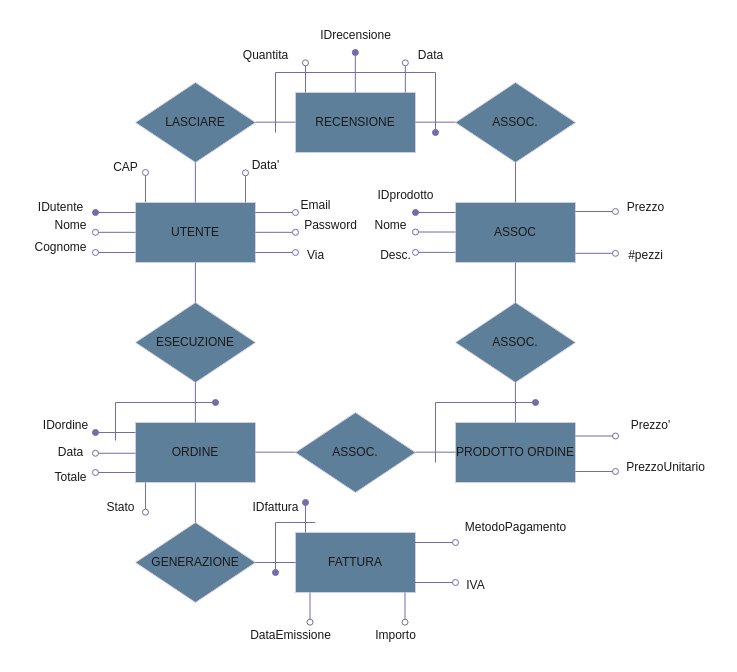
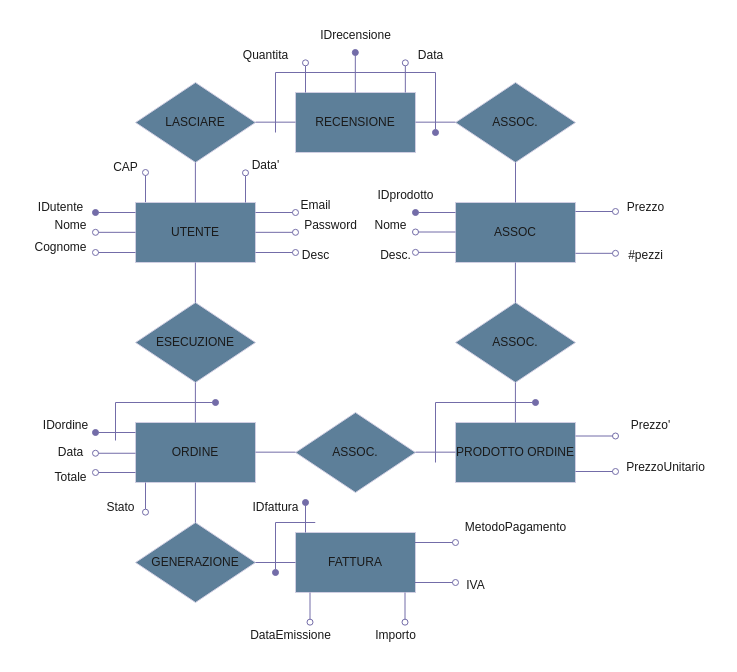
  <mxCell id="0" />
  <mxCell id="1" parent="0" />
  <mxCell id="2" value="UTENTE" style="rounded=0;whiteSpace=wrap;html=1;labelBackgroundColor=none;fillColor=#5D7F99;strokeColor=#D0CEE2;fontColor=#1A1A1A;" parent="1" vertex="1"><mxGeometry x="135" y="202" width="120" height="60" as="geometry" /></mxCell>
  <mxCell id="3" value="ASSOC" style="rounded=0;whiteSpace=wrap;html=1;labelBackgroundColor=none;fillColor=#5D7F99;strokeColor=#D0CEE2;fontColor=#1A1A1A;" parent="1" vertex="1"><mxGeometry x="455" y="202" width="120" height="60" as="geometry" /></mxCell>
  <mxCell id="4" value="PRODOTTO ORDINE" style="rounded=0;whiteSpace=wrap;html=1;labelBackgroundColor=none;fillColor=#5D7F99;strokeColor=#D0CEE2;fontColor=#1A1A1A;" parent="1" vertex="1"><mxGeometry x="455" y="422" width="120" height="60" as="geometry" /></mxCell>
  <mxCell id="5" value="RECENSIONE" style="rounded=0;whiteSpace=wrap;html=1;labelBackgroundColor=none;fillColor=#5D7F99;strokeColor=#D0CEE2;fontColor=#1A1A1A;" parent="1" vertex="1"><mxGeometry x="295" y="92" width="120" height="60" as="geometry" /></mxCell>
  <mxCell id="6" value="ORDINE" style="rounded=0;whiteSpace=wrap;html=1;labelBackgroundColor=none;fillColor=#5D7F99;strokeColor=#D0CEE2;fontColor=#1A1A1A;" parent="1" vertex="1"><mxGeometry x="135" y="422" width="120" height="60" as="geometry" /></mxCell>
  <mxCell id="7" value="FATTURA" style="rounded=0;whiteSpace=wrap;html=1;labelBackgroundColor=none;fillColor=#5D7F99;strokeColor=#D0CEE2;fontColor=#1A1A1A;" parent="1" vertex="1"><mxGeometry x="295" y="532" width="120" height="60" as="geometry" /></mxCell>
  <mxCell id="8" value="LASCIARE" style="rhombus;whiteSpace=wrap;html=1;rounded=0;labelBackgroundColor=none;fillColor=#5D7F99;strokeColor=#D0CEE2;fontColor=#1A1A1A;" parent="1" vertex="1"><mxGeometry x="135" width="120" height="80" as="geometry" y="82" /></mxCell>
  <mxCell id="9" value="ESECUZIONE" style="rhombus;whiteSpace=wrap;html=1;rounded=0;labelBackgroundColor=none;fillColor=#5D7F99;strokeColor=#D0CEE2;fontColor=#1A1A1A;" parent="1" vertex="1"><mxGeometry x="135" y="302" width="120" height="80" as="geometry" /></mxCell>
  <mxCell id="10" value="ASSOC." style="rhombus;whiteSpace=wrap;html=1;rounded=0;labelBackgroundColor=none;fillColor=#5D7F99;strokeColor=#D0CEE2;fontColor=#1A1A1A;" parent="1" vertex="1"><mxGeometry x="455" y="302" width="120" height="80" as="geometry" /></mxCell>
  <mxCell id="11" value="GENERAZIONE" style="rhombus;whiteSpace=wrap;html=1;rounded=0;labelBackgroundColor=none;fillColor=#5D7F99;strokeColor=#D0CEE2;fontColor=#1A1A1A;" parent="1" vertex="1"><mxGeometry x="135" y="522" width="120" height="80" as="geometry" /></mxCell>
  <mxCell id="12" value="ASSOC." style="rhombus;whiteSpace=wrap;html=1;rounded=0;labelBackgroundColor=none;fillColor=#5D7F99;strokeColor=#D0CEE2;fontColor=#1A1A1A;" parent="1" vertex="1"><mxGeometry x="295" y="412" width="120" height="80" as="geometry" /></mxCell>
  <mxCell id="13" value="ASSOC." style="rhombus;whiteSpace=wrap;html=1;rounded=0;labelBackgroundColor=none;fillColor=#5D7F99;strokeColor=#D0CEE2;fontColor=#1A1A1A;" parent="1" vertex="1"><mxGeometry x="455" width="120" height="80" as="geometry" y="82" /></mxCell>
  <mxCell id="14" value="" style="endArrow=none;html=1;rounded=0;exitX=0.5;exitY=0;exitDx=0;exitDy=0;labelBackgroundColor=none;strokeColor=#736CA8;fontColor=default;" edge="1" parent="1" source="3"><mxGeometry width="50" height="50" relative="1" as="geometry"><mxPoint x="465" y="212" as="sourcePoint" /><mxPoint x="515" y="162" as="targetPoint" /></mxGeometry></mxCell>
  <mxCell id="15" value="" style="endArrow=none;html=1;rounded=0;exitX=0.5;exitY=0;exitDx=0;exitDy=0;labelBackgroundColor=none;strokeColor=#736CA8;fontColor=default;" edge="1" parent="1"><mxGeometry width="50" height="50" relative="1" as="geometry"><mxPoint x="514.91" y="302" as="sourcePoint" /><mxPoint x="514.91" y="262" as="targetPoint" /></mxGeometry></mxCell>
  <mxCell id="16" value="" style="endArrow=none;html=1;rounded=0;exitX=0.5;exitY=0;exitDx=0;exitDy=0;labelBackgroundColor=none;strokeColor=#736CA8;fontColor=default;" edge="1" parent="1"><mxGeometry width="50" height="50" relative="1" as="geometry"><mxPoint x="514.91" y="422" as="sourcePoint" /><mxPoint x="514.91" y="382" as="targetPoint" /></mxGeometry></mxCell>
  <mxCell id="17" value="" style="endArrow=none;html=1;rounded=0;exitX=0.5;exitY=0;exitDx=0;exitDy=0;labelBackgroundColor=none;strokeColor=#736CA8;fontColor=default;" edge="1" parent="1"><mxGeometry width="50" height="50" relative="1" as="geometry"><mxPoint x="194.88" y="422" as="sourcePoint" /><mxPoint x="194.88" y="382" as="targetPoint" /></mxGeometry></mxCell>
  <mxCell id="18" value="" style="endArrow=none;html=1;rounded=0;exitX=0.5;exitY=0;exitDx=0;exitDy=0;labelBackgroundColor=none;strokeColor=#736CA8;fontColor=default;" edge="1" parent="1"><mxGeometry width="50" height="50" relative="1" as="geometry"><mxPoint x="194.88" y="302" as="sourcePoint" /><mxPoint x="194.88" y="262" as="targetPoint" /></mxGeometry></mxCell>
  <mxCell id="19" value="" style="endArrow=none;html=1;rounded=0;exitX=0.5;exitY=0;exitDx=0;exitDy=0;labelBackgroundColor=none;strokeColor=#736CA8;fontColor=default;" edge="1" parent="1"><mxGeometry width="50" height="50" relative="1" as="geometry"><mxPoint x="194.88" y="202" as="sourcePoint" /><mxPoint x="194.88" y="162" as="targetPoint" /></mxGeometry></mxCell>
  <mxCell id="20" value="" style="endArrow=none;html=1;rounded=0;exitX=0.5;exitY=0;exitDx=0;exitDy=0;labelBackgroundColor=none;strokeColor=#736CA8;fontColor=default;" edge="1" parent="1"><mxGeometry width="50" height="50" relative="1" as="geometry"><mxPoint x="194.92" y="522" as="sourcePoint" /><mxPoint x="194.92" y="482" as="targetPoint" /></mxGeometry></mxCell>
  <mxCell id="21" value="" style="endArrow=none;html=1;rounded=0;labelBackgroundColor=none;strokeColor=#736CA8;fontColor=default;" edge="1" parent="1" source="11"><mxGeometry width="50" height="50" relative="1" as="geometry"><mxPoint x="245" y="612" as="sourcePoint" /><mxPoint x="295" y="562" as="targetPoint" /></mxGeometry></mxCell>
  <mxCell id="22" value="" style="endArrow=none;html=1;rounded=0;labelBackgroundColor=none;strokeColor=#736CA8;fontColor=default;" edge="1" parent="1"><mxGeometry width="50" height="50" relative="1" as="geometry"><mxPoint x="255" y="451.67" as="sourcePoint" /><mxPoint x="295" y="451.67" as="targetPoint" /></mxGeometry></mxCell>
  <mxCell id="23" value="" style="endArrow=none;html=1;rounded=0;labelBackgroundColor=none;strokeColor=#736CA8;fontColor=default;" edge="1" parent="1"><mxGeometry width="50" height="50" relative="1" as="geometry"><mxPoint x="415" y="451.67" as="sourcePoint" /><mxPoint x="455" y="451.67" as="targetPoint" /></mxGeometry></mxCell>
  <mxCell id="24" value="" style="endArrow=none;html=1;rounded=0;labelBackgroundColor=none;strokeColor=#736CA8;fontColor=default;" edge="1" parent="1"><mxGeometry width="50" height="50" relative="1" as="geometry"><mxPoint x="415" y="121.67" as="sourcePoint" /><mxPoint x="455" y="121.67" as="targetPoint" /></mxGeometry></mxCell>
  <mxCell id="25" value="" style="endArrow=none;html=1;rounded=0;labelBackgroundColor=none;strokeColor=#736CA8;fontColor=default;" edge="1" parent="1"><mxGeometry width="50" height="50" relative="1" as="geometry"><mxPoint x="255" y="121.67" as="sourcePoint" /><mxPoint x="295" y="121.67" as="targetPoint" /></mxGeometry></mxCell>
  <mxCell id="26" value="" style="endArrow=none;html=1;rounded=0;startArrow=oval;startFill=1;labelBackgroundColor=none;strokeColor=#736CA8;fontColor=default;" edge="1" parent="1"><mxGeometry width="50" height="50" relative="1" as="geometry"><mxPoint x="95" y="212" as="sourcePoint" /><mxPoint x="135" y="212" as="targetPoint" /></mxGeometry></mxCell>
  <mxCell id="27" value="" style="endArrow=none;html=1;rounded=0;startArrow=oval;startFill=1;labelBackgroundColor=none;strokeColor=#736CA8;fontColor=default;" edge="1" parent="1"><mxGeometry width="50" height="50" relative="1" as="geometry"><mxPoint x="354.82" y="52" as="sourcePoint" /><mxPoint x="354.82" y="92" as="targetPoint" /></mxGeometry></mxCell>
  <mxCell id="28" value="" style="endArrow=none;html=1;rounded=0;startArrow=oval;startFill=1;labelBackgroundColor=none;strokeColor=#736CA8;fontColor=default;" edge="1" parent="1"><mxGeometry width="50" height="50" relative="1" as="geometry"><mxPoint x="415" y="212" as="sourcePoint" /><mxPoint x="455" y="212" as="targetPoint" /></mxGeometry></mxCell>
  <mxCell id="29" value="" style="endArrow=none;html=1;rounded=0;startArrow=oval;startFill=1;labelBackgroundColor=none;strokeColor=#736CA8;fontColor=default;" edge="1" parent="1"><mxGeometry width="50" height="50" relative="1" as="geometry"><mxPoint x="95" y="432" as="sourcePoint" /><mxPoint x="135" y="432" as="targetPoint" /></mxGeometry></mxCell>
  <mxCell id="30" value="" style="endArrow=none;html=1;rounded=0;startArrow=oval;startFill=1;labelBackgroundColor=none;strokeColor=#736CA8;fontColor=default;" edge="1" parent="1"><mxGeometry width="50" height="50" relative="1" as="geometry"><mxPoint x="535" y="402" as="sourcePoint" /><mxPoint x="435" y="462" as="targetPoint" /><Array as="points"><mxPoint x="435" y="402" /></Array></mxGeometry></mxCell>
  <mxCell id="31" value="" style="endArrow=none;html=1;rounded=0;startArrow=oval;startFill=1;labelBackgroundColor=none;strokeColor=#736CA8;fontColor=default;" edge="1" parent="1"><mxGeometry width="50" height="50" relative="1" as="geometry"><mxPoint x="305" y="502" as="sourcePoint" /><mxPoint x="305" y="532" as="targetPoint" /></mxGeometry></mxCell>
  <mxCell id="32" value="" style="endArrow=none;html=1;rounded=0;startArrow=oval;startFill=0;labelBackgroundColor=none;strokeColor=#736CA8;fontColor=default;" edge="1" parent="1"><mxGeometry width="50" height="50" relative="1" as="geometry"><mxPoint x="95" y="231.84" as="sourcePoint" /><mxPoint x="135" y="231.84" as="targetPoint" /></mxGeometry></mxCell>
  <mxCell id="33" value="" style="endArrow=none;html=1;rounded=0;startArrow=oval;startFill=0;labelBackgroundColor=none;strokeColor=#736CA8;fontColor=default;" edge="1" parent="1"><mxGeometry width="50" height="50" relative="1" as="geometry"><mxPoint x="95" y="252" as="sourcePoint" /><mxPoint x="135" y="252" as="targetPoint" /></mxGeometry></mxCell>
  <mxCell id="34" value="" style="endArrow=none;html=1;rounded=0;startArrow=oval;startFill=0;labelBackgroundColor=none;strokeColor=#736CA8;fontColor=default;" edge="1" parent="1"><mxGeometry width="50" height="50" relative="1" as="geometry"><mxPoint x="295" y="212" as="sourcePoint" /><mxPoint x="255" y="212" as="targetPoint" /></mxGeometry></mxCell>
  <mxCell id="35" value="" style="endArrow=none;html=1;rounded=0;startArrow=oval;startFill=0;labelBackgroundColor=none;strokeColor=#736CA8;fontColor=default;" edge="1" parent="1"><mxGeometry width="50" height="50" relative="1" as="geometry"><mxPoint x="295" y="231.84" as="sourcePoint" /><mxPoint x="255" y="231.84" as="targetPoint" /></mxGeometry></mxCell>
  <mxCell id="36" value="" style="endArrow=none;html=1;rounded=0;startArrow=oval;startFill=0;labelBackgroundColor=none;strokeColor=#736CA8;fontColor=default;" edge="1" parent="1"><mxGeometry width="50" height="50" relative="1" as="geometry"><mxPoint x="145" y="172" as="sourcePoint" /><mxPoint x="145" y="201.67" as="targetPoint" /></mxGeometry></mxCell>
  <mxCell id="37" value="" style="endArrow=none;html=1;rounded=0;startArrow=oval;startFill=0;labelBackgroundColor=none;strokeColor=#736CA8;fontColor=default;" edge="1" parent="1"><mxGeometry width="50" height="50" relative="1" as="geometry"><mxPoint x="245" y="172.33" as="sourcePoint" /><mxPoint x="245" y="202" as="targetPoint" /></mxGeometry></mxCell>
  <mxCell id="38" value="" style="endArrow=none;html=1;rounded=0;startArrow=oval;startFill=0;labelBackgroundColor=none;strokeColor=#736CA8;fontColor=default;" edge="1" parent="1"><mxGeometry width="50" height="50" relative="1" as="geometry"><mxPoint x="295" y="252" as="sourcePoint" /><mxPoint x="255" y="252" as="targetPoint" /></mxGeometry></mxCell>
  <mxCell id="39" value="IDutente" style="text;html=1;align=center;verticalAlign=middle;resizable=0;points=[];autosize=1;strokeColor=none;fillColor=none;labelBackgroundColor=none;fontColor=#1A1A1A;" vertex="1" parent="1"><mxGeometry x="25" y="192" width="70" height="30" as="geometry" /></mxCell>
  <mxCell id="40" value="Nome" style="text;html=1;align=center;verticalAlign=middle;resizable=0;points=[];autosize=1;strokeColor=none;fillColor=none;labelBackgroundColor=none;fontColor=#1A1A1A;" vertex="1" parent="1"><mxGeometry x="40" y="210" width="60" height="30" as="geometry" /></mxCell>
  <mxCell id="41" value="Cognome" style="text;html=1;align=center;verticalAlign=middle;resizable=0;points=[];autosize=1;strokeColor=none;fillColor=none;labelBackgroundColor=none;fontColor=#1A1A1A;" vertex="1" parent="1"><mxGeometry x="20" y="232" width="80" height="30" as="geometry" /></mxCell>
  <mxCell id="42" value="Email" style="text;html=1;align=center;verticalAlign=middle;resizable=0;points=[];autosize=1;strokeColor=none;fillColor=none;labelBackgroundColor=none;fontColor=#1A1A1A;" vertex="1" parent="1"><mxGeometry x="290" y="190" width="50" height="30" as="geometry" /></mxCell>
  <mxCell id="43" value="Password" style="text;html=1;align=center;verticalAlign=middle;resizable=0;points=[];autosize=1;strokeColor=none;fillColor=none;labelBackgroundColor=none;fontColor=#1A1A1A;" vertex="1" parent="1"><mxGeometry x="290" y="210" width="80" height="30" as="geometry" /></mxCell>
- <mxCell id="44" value="Via" style="text;html=1;align=center;verticalAlign=middle;resizable=0;points=[];autosize=1;strokeColor=none;fillColor=none;labelBackgroundColor=none;fontColor=#1A1A1A;" vertex="1" parent="1"><mxGeometry x="295" y="240" width="40" height="30" as="geometry" /></mxCell>
+ <mxCell id="44" value="Desc" style="text;html=1;align=center;verticalAlign=middle;resizable=0;points=[];autosize=1;strokeColor=none;fillColor=none;labelBackgroundColor=none;fontColor=#1A1A1A;" vertex="1" parent="1"><mxGeometry x="295" y="240" width="40" height="30" as="geometry" /></mxCell>
  <mxCell id="45" value="CAP" style="text;html=1;align=center;verticalAlign=middle;resizable=0;points=[];autosize=1;strokeColor=none;fillColor=none;labelBackgroundColor=none;fontColor=#1A1A1A;" vertex="1" parent="1"><mxGeometry x="100" y="152" width="50" height="30" as="geometry" /></mxCell>
  <mxCell id="46" value="Data'" style="text;html=1;align=center;verticalAlign=middle;resizable=0;points=[];autosize=1;strokeColor=none;fillColor=none;labelBackgroundColor=none;fontColor=#1A1A1A;" vertex="1" parent="1"><mxGeometry x="240" y="150" width="50" height="30" as="geometry" /></mxCell>
  <mxCell id="47" value="IDprodotto" style="text;html=1;align=center;verticalAlign=middle;resizable=0;points=[];autosize=1;strokeColor=none;fillColor=none;labelBackgroundColor=none;fontColor=#1A1A1A;" vertex="1" parent="1"><mxGeometry x="365" y="180" width="80" height="30" as="geometry" /></mxCell>
  <mxCell id="48" value="" style="endArrow=none;html=1;rounded=0;startArrow=oval;startFill=0;labelBackgroundColor=none;strokeColor=#736CA8;fontColor=default;" edge="1" parent="1"><mxGeometry width="50" height="50" relative="1" as="geometry"><mxPoint x="415" y="231.5" as="sourcePoint" /><mxPoint x="455" y="231.5" as="targetPoint" /></mxGeometry></mxCell>
  <mxCell id="49" value="" style="endArrow=none;html=1;rounded=0;startArrow=oval;startFill=0;labelBackgroundColor=none;strokeColor=#736CA8;fontColor=default;" edge="1" parent="1"><mxGeometry width="50" height="50" relative="1" as="geometry"><mxPoint x="415" y="251.89" as="sourcePoint" /><mxPoint x="455" y="251.89" as="targetPoint" /></mxGeometry></mxCell>
  <mxCell id="50" value="" style="endArrow=none;html=1;rounded=0;startArrow=oval;startFill=0;labelBackgroundColor=none;strokeColor=#736CA8;fontColor=default;" edge="1" parent="1"><mxGeometry width="50" height="50" relative="1" as="geometry"><mxPoint x="615" y="211" as="sourcePoint" /><mxPoint x="575" y="211" as="targetPoint" /></mxGeometry></mxCell>
  <mxCell id="51" value="" style="endArrow=none;html=1;rounded=0;startArrow=oval;startFill=0;labelBackgroundColor=none;strokeColor=#736CA8;fontColor=default;" edge="1" parent="1"><mxGeometry width="50" height="50" relative="1" as="geometry"><mxPoint x="615" y="252.82" as="sourcePoint" /><mxPoint x="575" y="252.82" as="targetPoint" /></mxGeometry></mxCell>
  <mxCell id="52" value="Nome" style="text;html=1;align=center;verticalAlign=middle;resizable=0;points=[];autosize=1;strokeColor=none;fillColor=none;labelBackgroundColor=none;fontColor=#1A1A1A;" vertex="1" parent="1"><mxGeometry x="360" y="210" width="60" height="30" as="geometry" /></mxCell>
  <mxCell id="53" value="Desc." style="text;html=1;align=center;verticalAlign=middle;resizable=0;points=[];autosize=1;strokeColor=none;fillColor=none;labelBackgroundColor=none;fontColor=#1A1A1A;" vertex="1" parent="1"><mxGeometry x="370" y="240" width="50" height="30" as="geometry" /></mxCell>
  <mxCell id="54" value="Prezzo" style="text;html=1;align=center;verticalAlign=middle;resizable=0;points=[];autosize=1;strokeColor=none;fillColor=none;labelBackgroundColor=none;fontColor=#1A1A1A;" vertex="1" parent="1"><mxGeometry x="615" y="192" width="60" height="30" as="geometry" /></mxCell>
  <mxCell id="55" value="#pezzi" style="text;html=1;align=center;verticalAlign=middle;resizable=0;points=[];autosize=1;strokeColor=none;fillColor=none;labelBackgroundColor=none;fontColor=#1A1A1A;" vertex="1" parent="1"><mxGeometry x="615" y="240" width="60" height="30" as="geometry" /></mxCell>
  <mxCell id="56" value="" style="endArrow=oval;html=1;rounded=0;endFill=1;labelBackgroundColor=none;strokeColor=#736CA8;fontColor=default;" edge="1" parent="1"><mxGeometry width="50" height="50" relative="1" as="geometry"><mxPoint x="275" y="132" as="sourcePoint" /><mxPoint x="435" y="132" as="targetPoint" /><Array as="points"><mxPoint x="275" y="72" /><mxPoint x="435" y="72" /></Array></mxGeometry></mxCell>
  <mxCell id="57" value="IDrecensione" style="text;html=1;align=center;verticalAlign=middle;resizable=0;points=[];autosize=1;strokeColor=none;fillColor=none;labelBackgroundColor=none;fontColor=#1A1A1A;" vertex="1" parent="1"><mxGeometry x="310" y="20" width="90" height="30" as="geometry" /></mxCell>
  <mxCell id="58" value="" style="endArrow=none;html=1;rounded=0;startArrow=oval;startFill=0;labelBackgroundColor=none;strokeColor=#736CA8;fontColor=default;" edge="1" parent="1"><mxGeometry width="50" height="50" relative="1" as="geometry"><mxPoint x="305" y="62.33" as="sourcePoint" /><mxPoint x="305" y="92" as="targetPoint" /></mxGeometry></mxCell>
  <mxCell id="59" value="Quantita" style="text;html=1;align=center;verticalAlign=middle;resizable=0;points=[];autosize=1;strokeColor=none;fillColor=none;labelBackgroundColor=none;fontColor=#1A1A1A;" vertex="1" parent="1"><mxGeometry x="220" y="40" width="90" height="30" as="geometry" /></mxCell>
  <mxCell id="60" value="" style="endArrow=none;html=1;rounded=0;startArrow=oval;startFill=0;labelBackgroundColor=none;strokeColor=#736CA8;fontColor=default;" edge="1" parent="1"><mxGeometry width="50" height="50" relative="1" as="geometry"><mxPoint x="404.84" y="62.33" as="sourcePoint" /><mxPoint x="404.84" y="92" as="targetPoint" /></mxGeometry></mxCell>
  <mxCell id="61" value="Data" style="text;html=1;align=center;verticalAlign=middle;resizable=0;points=[];autosize=1;strokeColor=none;fillColor=none;labelBackgroundColor=none;fontColor=#1A1A1A;" vertex="1" parent="1"><mxGeometry x="405" y="40" width="50" height="30" as="geometry" /></mxCell>
  <mxCell id="62" value="IDordine" style="text;html=1;align=center;verticalAlign=middle;resizable=0;points=[];autosize=1;strokeColor=none;fillColor=none;labelBackgroundColor=none;fontColor=#1A1A1A;" vertex="1" parent="1"><mxGeometry x="30" y="410" width="70" height="30" as="geometry" /></mxCell>
  <mxCell id="63" value="" style="endArrow=none;html=1;rounded=0;startArrow=oval;startFill=0;labelBackgroundColor=none;strokeColor=#736CA8;fontColor=default;" edge="1" parent="1"><mxGeometry width="50" height="50" relative="1" as="geometry"><mxPoint x="95" y="452.75" as="sourcePoint" /><mxPoint x="135" y="452.75" as="targetPoint" /></mxGeometry></mxCell>
  <mxCell id="64" value="Data" style="text;html=1;align=center;verticalAlign=middle;resizable=0;points=[];autosize=1;strokeColor=none;fillColor=none;labelBackgroundColor=none;fontColor=#1A1A1A;" vertex="1" parent="1"><mxGeometry x="45" y="437" width="50" height="30" as="geometry" /></mxCell>
  <mxCell id="65" value="" style="endArrow=none;html=1;rounded=0;startArrow=oval;startFill=0;labelBackgroundColor=none;strokeColor=#736CA8;fontColor=default;" edge="1" parent="1"><mxGeometry width="50" height="50" relative="1" as="geometry"><mxPoint x="95" y="472" as="sourcePoint" /><mxPoint x="135" y="472" as="targetPoint" /></mxGeometry></mxCell>
  <mxCell id="66" value="Totale" style="text;html=1;align=center;verticalAlign=middle;resizable=0;points=[];autosize=1;strokeColor=none;fillColor=none;labelBackgroundColor=none;fontColor=#1A1A1A;" vertex="1" parent="1"><mxGeometry x="40" y="462" width="60" height="30" as="geometry" /></mxCell>
  <mxCell id="67" value="" style="endArrow=none;html=1;rounded=0;startArrow=oval;startFill=0;labelBackgroundColor=none;strokeColor=#736CA8;fontColor=default;" edge="1" parent="1"><mxGeometry width="50" height="50" relative="1" as="geometry"><mxPoint x="145" y="511.67" as="sourcePoint" /><mxPoint x="145" y="482" as="targetPoint" /></mxGeometry></mxCell>
  <mxCell id="68" value="Stato" style="text;html=1;align=center;verticalAlign=middle;resizable=0;points=[];autosize=1;strokeColor=none;fillColor=none;labelBackgroundColor=none;fontColor=#1A1A1A;" vertex="1" parent="1"><mxGeometry x="95" y="492" width="50" height="30" as="geometry" /></mxCell>
  <mxCell id="69" value="" style="endArrow=none;html=1;rounded=0;startArrow=oval;startFill=1;labelBackgroundColor=none;strokeColor=#736CA8;fontColor=default;" edge="1" parent="1"><mxGeometry width="50" height="50" relative="1" as="geometry"><mxPoint x="215" y="402" as="sourcePoint" /><mxPoint x="115" y="440" as="targetPoint" /><Array as="points"><mxPoint x="115" y="402" /></Array></mxGeometry></mxCell>
  <mxCell id="70" value="" style="endArrow=none;html=1;rounded=0;startArrow=oval;startFill=0;labelBackgroundColor=none;strokeColor=#736CA8;fontColor=default;" edge="1" parent="1"><mxGeometry width="50" height="50" relative="1" as="geometry"><mxPoint x="615" y="435.5" as="sourcePoint" /><mxPoint x="575" y="435.5" as="targetPoint" /></mxGeometry></mxCell>
  <mxCell id="71" value="Prezzo'" style="text;html=1;align=center;verticalAlign=middle;resizable=0;points=[];autosize=1;strokeColor=none;fillColor=none;labelBackgroundColor=none;fontColor=#1A1A1A;" vertex="1" parent="1"><mxGeometry x="615" y="410" width="70" height="30" as="geometry" /></mxCell>
  <mxCell id="72" value="" style="endArrow=none;html=1;rounded=0;startArrow=oval;startFill=0;labelBackgroundColor=none;strokeColor=#736CA8;fontColor=default;" edge="1" parent="1"><mxGeometry width="50" height="50" relative="1" as="geometry"><mxPoint x="615" y="471" as="sourcePoint" /><mxPoint x="575" y="471" as="targetPoint" /></mxGeometry></mxCell>
  <mxCell id="73" value="PrezzoUnitario" style="text;html=1;align=center;verticalAlign=middle;resizable=0;points=[];autosize=1;strokeColor=none;fillColor=none;labelBackgroundColor=none;fontColor=#1A1A1A;" vertex="1" parent="1"><mxGeometry x="615" y="452" width="100" height="30" as="geometry" /></mxCell>
  <mxCell id="74" value="IDfattura" style="text;html=1;align=center;verticalAlign=middle;resizable=0;points=[];autosize=1;strokeColor=none;fillColor=none;labelBackgroundColor=none;fontColor=#1A1A1A;" vertex="1" parent="1"><mxGeometry x="240" y="492" width="70" height="30" as="geometry" /></mxCell>
  <mxCell id="75" value="" style="endArrow=none;html=1;rounded=0;startArrow=oval;startFill=1;labelBackgroundColor=none;strokeColor=#736CA8;fontColor=default;" edge="1" parent="1"><mxGeometry width="50" height="50" relative="1" as="geometry"><mxPoint x="275" y="572" as="sourcePoint" /><mxPoint x="314.75" y="522" as="targetPoint" /><Array as="points"><mxPoint x="275" y="522" /></Array></mxGeometry></mxCell>
  <mxCell id="76" value="" style="endArrow=none;html=1;rounded=0;startArrow=oval;startFill=0;labelBackgroundColor=none;strokeColor=#736CA8;fontColor=default;" edge="1" parent="1"><mxGeometry width="50" height="50" relative="1" as="geometry"><mxPoint x="309.5" y="621.67" as="sourcePoint" /><mxPoint x="309.5" y="592" as="targetPoint" /></mxGeometry></mxCell>
  <mxCell id="77" value="DataEmissione" style="text;html=1;align=center;verticalAlign=middle;resizable=0;points=[];autosize=1;strokeColor=none;fillColor=none;labelBackgroundColor=none;fontColor=#1A1A1A;" vertex="1" parent="1"><mxGeometry x="240" y="620" width="100" height="30" as="geometry" /></mxCell>
  <mxCell id="78" value="" style="endArrow=none;html=1;rounded=0;startArrow=oval;startFill=0;labelBackgroundColor=none;strokeColor=#736CA8;fontColor=default;" edge="1" parent="1"><mxGeometry width="50" height="50" relative="1" as="geometry"><mxPoint x="404.5" y="621.67" as="sourcePoint" /><mxPoint x="404.5" y="592" as="targetPoint" /></mxGeometry></mxCell>
  <mxCell id="79" value="Importo" style="text;html=1;align=center;verticalAlign=middle;resizable=0;points=[];autosize=1;strokeColor=none;fillColor=none;labelBackgroundColor=none;fontColor=#1A1A1A;" vertex="1" parent="1"><mxGeometry x="365" y="620" width="60" height="30" as="geometry" /></mxCell>
  <mxCell id="80" value="" style="endArrow=none;html=1;rounded=0;startArrow=oval;startFill=0;labelBackgroundColor=none;strokeColor=#736CA8;fontColor=default;" edge="1" parent="1"><mxGeometry width="50" height="50" relative="1" as="geometry"><mxPoint x="455" y="542" as="sourcePoint" /><mxPoint x="414.5" y="542" as="targetPoint" /></mxGeometry></mxCell>
  <mxCell id="81" value="MetodoPagamento" style="text;html=1;align=center;verticalAlign=middle;resizable=0;points=[];autosize=1;strokeColor=none;fillColor=none;labelBackgroundColor=none;fontColor=#1A1A1A;" vertex="1" parent="1"><mxGeometry x="455" y="512" width="120" height="30" as="geometry" /></mxCell>
  <mxCell id="82" value="" style="endArrow=none;html=1;rounded=0;startArrow=oval;startFill=0;labelBackgroundColor=none;strokeColor=#736CA8;fontColor=default;" edge="1" parent="1"><mxGeometry width="50" height="50" relative="1" as="geometry"><mxPoint x="455" y="582" as="sourcePoint" /><mxPoint x="414.5" y="582" as="targetPoint" /></mxGeometry></mxCell>
  <mxCell id="83" value="IVA" style="text;html=1;align=center;verticalAlign=middle;resizable=0;points=[];autosize=1;strokeColor=none;fillColor=none;labelBackgroundColor=none;fontColor=#1A1A1A;" vertex="1" parent="1"><mxGeometry x="455" y="570" width="40" height="30" as="geometry" /></mxCell>
